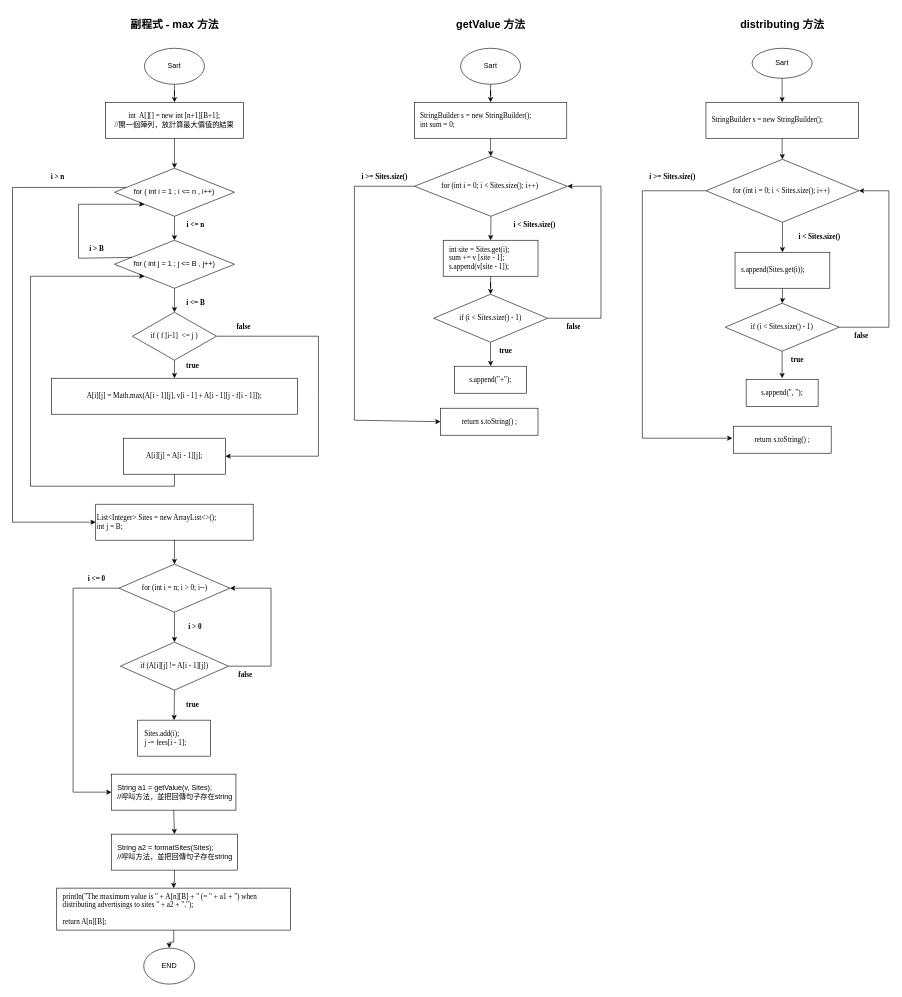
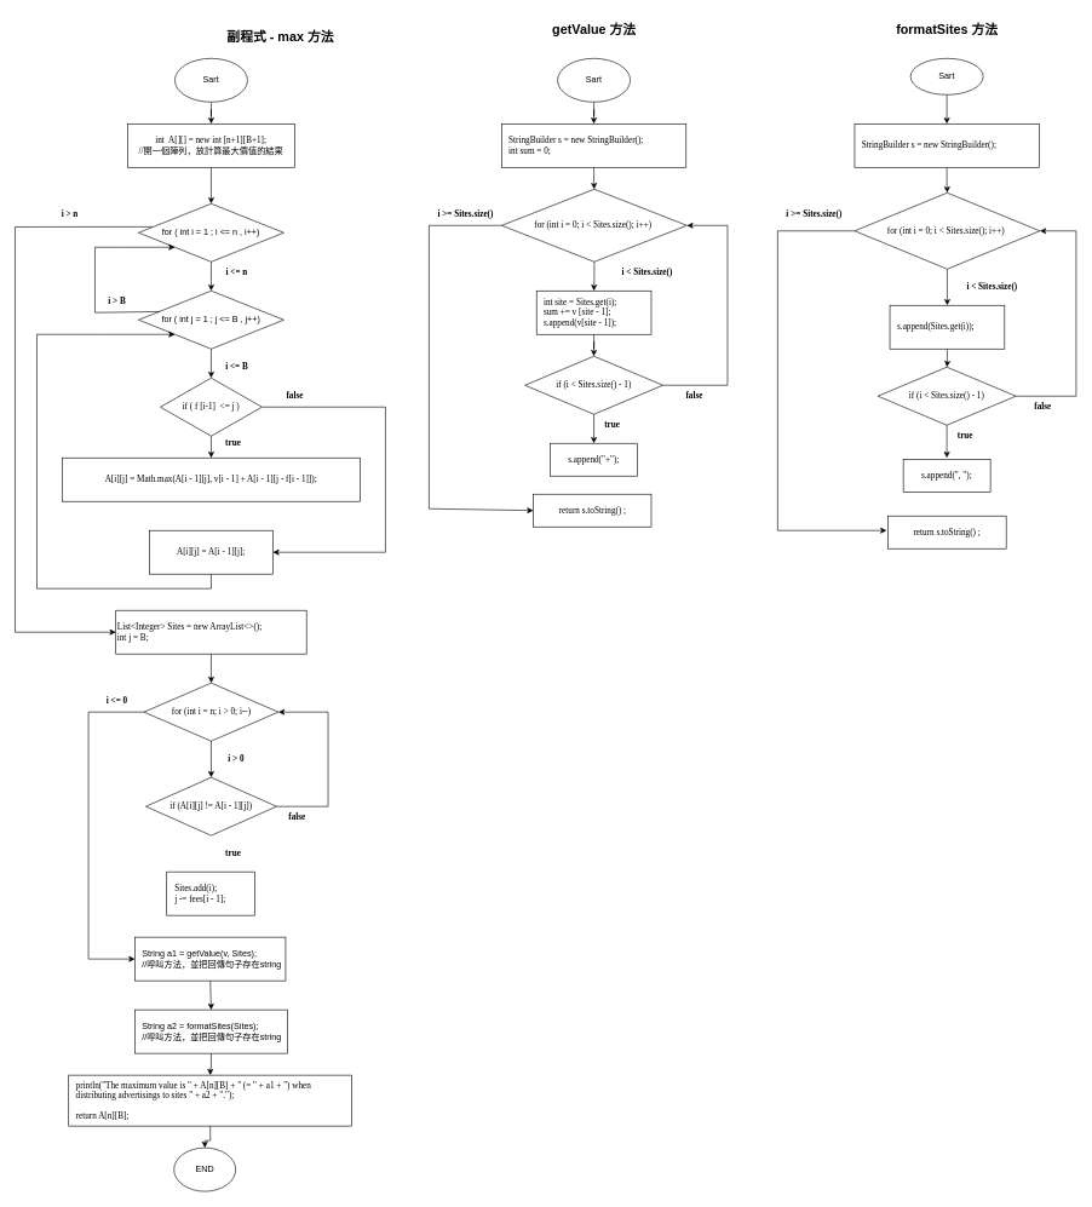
  <mxCell id="0" />
  <mxCell id="1" parent="0" />
  <mxCell id="2" value="int&amp;nbsp; A[][] = new int [n+1][B+1];&lt;br&gt;//開一個陣列，放計算最大價值的結果" style="rounded=0;whiteSpace=wrap;html=1;spacingLeft=0;fontFamily=Verdana;" vertex="1" parent="1"><mxGeometry x="175" y="170" width="230" height="60" as="geometry" /></mxCell>
  <mxCell id="3" style="edgeStyle=orthogonalEdgeStyle;rounded=0;orthogonalLoop=1;jettySize=auto;html=1;entryX=0.5;entryY=0;entryDx=0;entryDy=0;" edge="1" parent="1" source="4" target="2"><mxGeometry relative="1" as="geometry" /></mxCell>
  <mxCell id="4" value="Sart" style="ellipse;whiteSpace=wrap;html=1;" vertex="1" parent="1"><mxGeometry x="240" y="80" width="100" height="60" as="geometry" /></mxCell>
- <mxCell id="5" value="副程式 - max 方法" style="text;strokeColor=none;fillColor=none;html=1;fontSize=18;fontStyle=1;verticalAlign=middle;align=center;fontFamily=Helvetica;labelBorderColor=none;labelBackgroundColor=none;" vertex="1" parent="1"><mxGeometry x="190" y="20" width="200" height="40" as="geometry" /></mxCell>
+ <mxCell id="5" value="副程式 - max 方法" style="text;strokeColor=none;fillColor=none;html=1;fontSize=18;fontStyle=1;verticalAlign=middle;align=center;fontFamily=Helvetica;labelBorderColor=none;labelBackgroundColor=none;" vertex="1" parent="1"><mxGeometry x="285" y="30" width="200" height="40" as="geometry" /></mxCell>
  <mxCell id="6" value="for ( int i = 1 ; i &amp;lt;= n , i++)" style="rhombus;whiteSpace=wrap;html=1;" vertex="1" parent="1"><mxGeometry x="190" y="280" width="200" height="80" as="geometry" /></mxCell>
  <mxCell id="7" value="for ( int j = 1 ; j &amp;lt;= B , j++)" style="rhombus;whiteSpace=wrap;html=1;" vertex="1" parent="1"><mxGeometry x="190" y="400" width="200" height="80" as="geometry" /></mxCell>
  <mxCell id="8" value="" style="endArrow=classic;html=1;rounded=0;entryX=0.5;entryY=0;entryDx=0;entryDy=0;" edge="1" parent="1" source="2" target="6"><mxGeometry width="50" height="50" relative="1" as="geometry"><mxPoint x="90" y="270" as="sourcePoint" /><mxPoint x="140" y="220" as="targetPoint" /></mxGeometry></mxCell>
  <mxCell id="9" value="" style="endArrow=classic;html=1;rounded=0;" edge="1" parent="1" source="6"><mxGeometry width="50" height="50" relative="1" as="geometry"><mxPoint x="120" y="400" as="sourcePoint" /><mxPoint x="290" y="400" as="targetPoint" /></mxGeometry></mxCell>
  <mxCell id="10" value="i &amp;lt;= n" style="text;html=1;align=center;verticalAlign=middle;resizable=0;points=[];autosize=1;strokeColor=none;fillColor=none;fontStyle=1;fontFamily=Comic Sans MS;" vertex="1" parent="1"><mxGeometry x="295" y="360" width="60" height="30" as="geometry" /></mxCell>
  <mxCell id="11" value="i &amp;lt;= B" style="text;html=1;align=center;verticalAlign=middle;resizable=0;points=[];autosize=1;strokeColor=none;fillColor=none;fontStyle=1;fontFamily=Comic Sans MS;" vertex="1" parent="1"><mxGeometry x="295" y="490" width="60" height="30" as="geometry" /></mxCell>
  <mxCell id="12" value="if ( f [i-1]&amp;nbsp; &amp;lt;= j )" style="rhombus;whiteSpace=wrap;html=1;fontFamily=Verdana;" vertex="1" parent="1"><mxGeometry x="220" y="520" width="140" height="80" as="geometry" /></mxCell>
  <mxCell id="13" value="A[i][j] = Math.max(A[i - 1][j], v[i - 1] + A[i - 1][j - f[i - 1]]);" style="rounded=0;whiteSpace=wrap;html=1;fontFamily=Verdana;spacing=2;" vertex="1" parent="1"><mxGeometry x="85" y="630" width="410" height="60" as="geometry" /></mxCell>
  <mxCell id="14" value="A[i][j] = A[i - 1][j];" style="rounded=0;whiteSpace=wrap;html=1;fontFamily=Verdana;" vertex="1" parent="1"><mxGeometry x="205" y="730" width="170" height="60" as="geometry" /></mxCell>
  <mxCell id="15" value="" style="endArrow=classic;html=1;rounded=0;" edge="1" parent="1" source="12" target="13"><mxGeometry width="50" height="50" relative="1" as="geometry"><mxPoint x="440" y="580" as="sourcePoint" /><mxPoint x="490" y="530" as="targetPoint" /></mxGeometry></mxCell>
  <mxCell id="16" value="" style="endArrow=classic;html=1;rounded=0;exitX=0.5;exitY=1;exitDx=0;exitDy=0;" edge="1" parent="1" source="7" target="12"><mxGeometry width="50" height="50" relative="1" as="geometry"><mxPoint x="480" y="550" as="sourcePoint" /><mxPoint x="530" y="500" as="targetPoint" /></mxGeometry></mxCell>
  <mxCell id="17" value="" style="endArrow=classic;html=1;rounded=0;exitX=1;exitY=0.5;exitDx=0;exitDy=0;entryX=1;entryY=0.5;entryDx=0;entryDy=0;" edge="1" parent="1" source="12" target="14"><mxGeometry width="50" height="50" relative="1" as="geometry"><mxPoint x="450" y="580" as="sourcePoint" /><mxPoint x="500" y="530" as="targetPoint" /><Array as="points"><mxPoint x="530" y="560" /><mxPoint x="530" y="660" /><mxPoint x="530" y="760" /></Array></mxGeometry></mxCell>
  <mxCell id="18" value="true" style="text;html=1;align=center;verticalAlign=middle;resizable=0;points=[];autosize=1;strokeColor=none;fillColor=none;fontStyle=1;fontFamily=Comic Sans MS;" vertex="1" parent="1"><mxGeometry x="295" y="595" width="50" height="30" as="geometry" /></mxCell>
  <mxCell id="19" value="false" style="text;html=1;align=center;verticalAlign=middle;resizable=0;points=[];autosize=1;strokeColor=none;fillColor=none;fontStyle=1;fontFamily=Comic Sans MS;" vertex="1" parent="1"><mxGeometry x="380" y="530" width="50" height="30" as="geometry" /></mxCell>
  <mxCell id="20" value="" style="endArrow=classic;html=1;rounded=0;exitX=0.5;exitY=1;exitDx=0;exitDy=0;entryX=0;entryY=1;entryDx=0;entryDy=0;" edge="1" parent="1" source="14" target="7"><mxGeometry width="50" height="50" relative="1" as="geometry"><mxPoint x="300" y="890" as="sourcePoint" /><mxPoint x="350" y="840" as="targetPoint" /><Array as="points"><mxPoint x="290" y="810" /><mxPoint x="50" y="810" /><mxPoint x="50" y="460" /><mxPoint x="140" y="460" /></Array></mxGeometry></mxCell>
  <mxCell id="21" value="" style="endArrow=classic;html=1;rounded=0;exitX=0.146;exitY=0.357;exitDx=0;exitDy=0;exitPerimeter=0;entryX=0;entryY=1;entryDx=0;entryDy=0;" edge="1" parent="1" source="7" target="6"><mxGeometry width="50" height="50" relative="1" as="geometry"><mxPoint x="200" y="430" as="sourcePoint" /><mxPoint x="190" y="380" as="targetPoint" /><Array as="points"><mxPoint x="130" y="430" /><mxPoint x="130" y="340" /><mxPoint x="170" y="340" /></Array></mxGeometry></mxCell>
  <mxCell id="22" value="i &amp;gt; B" style="text;html=1;align=center;verticalAlign=middle;resizable=0;points=[];autosize=1;strokeColor=none;fillColor=none;fontStyle=1;fontFamily=Comic Sans MS;" vertex="1" parent="1"><mxGeometry x="135" y="400" width="50" height="30" as="geometry" /></mxCell>
  <mxCell id="23" value="" style="endArrow=classic;html=1;rounded=0;exitX=0.094;exitY=0.398;exitDx=0;exitDy=0;exitPerimeter=0;entryX=0;entryY=0.5;entryDx=0;entryDy=0;" edge="1" parent="1" source="6" target="25"><mxGeometry width="50" height="50" relative="1" as="geometry"><mxPoint x="170" y="300" as="sourcePoint" /><mxPoint x="180" y="870" as="targetPoint" /><Array as="points"><mxPoint x="20" y="312" /><mxPoint x="20" y="870" /></Array></mxGeometry></mxCell>
  <mxCell id="24" value="i &amp;gt; n" style="text;html=1;align=center;verticalAlign=middle;resizable=0;points=[];autosize=1;strokeColor=none;fillColor=none;fontStyle=1;fontFamily=Comic Sans MS;" vertex="1" parent="1"><mxGeometry x="70" y="280" width="50" height="30" as="geometry" /></mxCell>
  <mxCell id="25" value="List&amp;lt;Integer&amp;gt; Sites = new ArrayList&amp;lt;&amp;gt;();&lt;br&gt;        int j = B;" style="rounded=0;whiteSpace=wrap;html=1;fontFamily=Verdana;align=left;spacingBottom=0;" vertex="1" parent="1"><mxGeometry x="158.75" y="840" width="262.5" height="60" as="geometry" /></mxCell>
  <mxCell id="26" style="edgeStyle=orthogonalEdgeStyle;rounded=0;orthogonalLoop=1;jettySize=auto;html=1;entryX=0;entryY=0.5;entryDx=0;entryDy=0;" edge="1" parent="1" source="27" target="36"><mxGeometry relative="1" as="geometry"><mxPoint x="120" y="1330" as="targetPoint" /><Array as="points"><mxPoint x="121" y="980" /><mxPoint x="121" y="1320" /></Array></mxGeometry></mxCell>
  <mxCell id="27" value=" for (int i = n; i &amp;gt; 0; i--)" style="rhombus;whiteSpace=wrap;html=1;fontFamily=Verdana;" vertex="1" parent="1"><mxGeometry x="197.5" y="940" width="185" height="80" as="geometry" /></mxCell>
  <mxCell id="28" style="edgeStyle=orthogonalEdgeStyle;rounded=0;orthogonalLoop=1;jettySize=auto;html=1;entryX=1;entryY=0.5;entryDx=0;entryDy=0;" edge="1" parent="1" source="29" target="27"><mxGeometry relative="1" as="geometry"><mxPoint x="420" y="980" as="targetPoint" /><Array as="points"><mxPoint x="451" y="1110" /><mxPoint x="451" y="980" /></Array></mxGeometry></mxCell>
  <mxCell id="29" value="if (A[i][j] != A[i - 1][j])" style="rhombus;whiteSpace=wrap;html=1;fontFamily=Verdana;" vertex="1" parent="1"><mxGeometry x="200" y="1070" width="180" height="80" as="geometry" /></mxCell>
  <mxCell id="30" value="Sites.add(i);&lt;br&gt;                j -= fees[i - 1];" style="rounded=0;whiteSpace=wrap;html=1;align=left;fontFamily=Verdana;spacingLeft=9;" vertex="1" parent="1"><mxGeometry x="228.75" y="1200" width="121.25" height="60" as="geometry" /></mxCell>
  <mxCell id="31" value="" style="endArrow=classic;html=1;rounded=0;" edge="1" parent="1" target="27"><mxGeometry width="50" height="50" relative="1" as="geometry"><mxPoint x="290" y="900" as="sourcePoint" /><mxPoint x="540" y="990" as="targetPoint" /></mxGeometry></mxCell>
  <mxCell id="32" value="" style="endArrow=classic;html=1;rounded=0;exitX=0.5;exitY=1;exitDx=0;exitDy=0;entryX=0.5;entryY=0;entryDx=0;entryDy=0;" edge="1" parent="1" source="27" target="29"><mxGeometry width="50" height="50" relative="1" as="geometry"><mxPoint x="510" y="1060" as="sourcePoint" /><mxPoint x="560" y="1010" as="targetPoint" /></mxGeometry></mxCell>
- <mxCell id="33" value="" style="endArrow=classic;html=1;rounded=0;exitX=0.5;exitY=1;exitDx=0;exitDy=0;entryX=0.5;entryY=0;entryDx=0;entryDy=0;" edge="1" parent="1" source="29" target="30"><mxGeometry width="50" height="50" relative="1" as="geometry"><mxPoint x="400" y="1210" as="sourcePoint" /><mxPoint x="450" y="1160" as="targetPoint" /></mxGeometry></mxCell>
  <mxCell id="34" style="edgeStyle=orthogonalEdgeStyle;rounded=0;orthogonalLoop=1;jettySize=auto;html=1;entryX=0.5;entryY=0;entryDx=0;entryDy=0;" edge="1" parent="1" source="35" target="46"><mxGeometry relative="1" as="geometry" /></mxCell>
  <mxCell id="35" value="&lt;div&gt;println(&quot;The maximum value is &quot; + A[n][B] + &quot; (= &quot; + a1 + &quot;) when distributing advertisings to sites &quot; + a2 + &quot;.&quot;);&lt;/div&gt;&lt;div&gt;&amp;nbsp; &amp;nbsp;&amp;nbsp;&lt;/div&gt;&lt;div&gt;return A[n][B];&lt;/div&gt;" style="rounded=0;whiteSpace=wrap;html=1;align=left;fontFamily=Verdana;spacingLeft=8;" vertex="1" parent="1"><mxGeometry x="93.75" y="1480" width="390" height="70" as="geometry" /></mxCell>
  <mxCell id="36" value="String a1 = getValue(v, Sites);&lt;br&gt;//呼叫方法，並把回傳句子存在string" style="rounded=0;whiteSpace=wrap;html=1;align=left;spacingLeft=8;" vertex="1" parent="1"><mxGeometry x="185" y="1290" width="207.5" height="60" as="geometry" /></mxCell>
  <mxCell id="37" style="edgeStyle=orthogonalEdgeStyle;rounded=0;orthogonalLoop=1;jettySize=auto;html=1;entryX=0.5;entryY=0;entryDx=0;entryDy=0;" edge="1" parent="1" source="38" target="35"><mxGeometry relative="1" as="geometry" /></mxCell>
  <mxCell id="38" value="String a2 =&amp;nbsp;formatSites(Sites);&lt;br&gt;//呼叫方法，並把回傳句子存在string" style="rounded=0;whiteSpace=wrap;html=1;align=left;spacingLeft=8;" vertex="1" parent="1"><mxGeometry x="185" y="1390" width="210" height="60" as="geometry" /></mxCell>
  <mxCell id="39" value="" style="endArrow=classic;html=1;rounded=0;exitX=0.5;exitY=1;exitDx=0;exitDy=0;entryX=0.5;entryY=0;entryDx=0;entryDy=0;" edge="1" parent="1" source="36" target="38"><mxGeometry width="50" height="50" relative="1" as="geometry"><mxPoint x="500" y="1350" as="sourcePoint" /><mxPoint x="550" y="1300" as="targetPoint" /></mxGeometry></mxCell>
  <mxCell id="40" value="i &amp;gt; 0" style="text;html=1;align=center;verticalAlign=middle;resizable=0;points=[];autosize=1;strokeColor=none;fillColor=none;fontStyle=1;fontFamily=Comic Sans MS;" vertex="1" parent="1"><mxGeometry x="298.75" y="1030" width="50" height="30" as="geometry" /></mxCell>
  <mxCell id="41" value="true" style="text;html=1;align=center;verticalAlign=middle;resizable=0;points=[];autosize=1;strokeColor=none;fillColor=none;fontStyle=1;fontFamily=Comic Sans MS;" vertex="1" parent="1"><mxGeometry x="295" y="1160" width="50" height="30" as="geometry" /></mxCell>
  <mxCell id="42" value="false" style="text;html=1;align=center;verticalAlign=middle;resizable=0;points=[];autosize=1;strokeColor=none;fillColor=none;fontStyle=1;fontFamily=Comic Sans MS;" vertex="1" parent="1"><mxGeometry x="382.5" y="1110" width="50" height="30" as="geometry" /></mxCell>
  <mxCell id="43" value="i &amp;lt;= 0" style="text;html=1;align=center;verticalAlign=middle;resizable=0;points=[];autosize=1;strokeColor=none;fillColor=none;fontStyle=1;fontFamily=Comic Sans MS;" vertex="1" parent="1"><mxGeometry x="130" y="950" width="60" height="30" as="geometry" /></mxCell>
  <mxCell id="44" value="getValue 方法" style="text;strokeColor=none;fillColor=none;html=1;fontSize=18;fontStyle=1;verticalAlign=middle;align=center;fontFamily=Helvetica;labelBorderColor=none;labelBackgroundColor=none;" vertex="1" parent="1"><mxGeometry x="717" y="20" width="200" height="40" as="geometry" /></mxCell>
- <mxCell id="45" value="distributing 方法" style="text;strokeColor=none;fillColor=none;html=1;fontSize=18;fontStyle=1;verticalAlign=middle;align=center;fontFamily=Helvetica;labelBorderColor=none;labelBackgroundColor=none;" vertex="1" parent="1"><mxGeometry x="1203" y="20" width="200" height="40" as="geometry" /></mxCell>
+ <mxCell id="45" value="formatSites 方法" style="text;strokeColor=none;fillColor=none;html=1;fontSize=18;fontStyle=1;verticalAlign=middle;align=center;fontFamily=Helvetica;labelBorderColor=none;labelBackgroundColor=none;" vertex="1" parent="1"><mxGeometry x="1203" y="20" width="200" height="40" as="geometry" /></mxCell>
  <mxCell id="46" value="END" style="ellipse;whiteSpace=wrap;html=1;" vertex="1" parent="1"><mxGeometry x="238.75" y="1580" width="85" height="60" as="geometry" /></mxCell>
  <mxCell id="47" style="edgeStyle=orthogonalEdgeStyle;rounded=0;orthogonalLoop=1;jettySize=auto;html=1;" edge="1" parent="1" source="48" target="52"><mxGeometry relative="1" as="geometry" /></mxCell>
  <mxCell id="48" value="Sart" style="ellipse;whiteSpace=wrap;html=1;" vertex="1" parent="1"><mxGeometry x="767" y="80" width="100" height="60" as="geometry" /></mxCell>
  <mxCell id="49" style="edgeStyle=orthogonalEdgeStyle;rounded=0;orthogonalLoop=1;jettySize=auto;html=1;entryX=0.5;entryY=0;entryDx=0;entryDy=0;" edge="1" parent="1" source="50" target="68"><mxGeometry relative="1" as="geometry" /></mxCell>
  <mxCell id="50" value="Sart" style="ellipse;whiteSpace=wrap;html=1;" vertex="1" parent="1"><mxGeometry x="1253" y="80" width="100" height="50" as="geometry" /></mxCell>
  <mxCell id="51" style="edgeStyle=orthogonalEdgeStyle;rounded=0;orthogonalLoop=1;jettySize=auto;html=1;entryX=0.5;entryY=0;entryDx=0;entryDy=0;" edge="1" parent="1" source="52" target="54"><mxGeometry relative="1" as="geometry" /></mxCell>
  <mxCell id="52" value="StringBuilder s = new StringBuilder();&lt;br&gt;&lt;div style=&quot;&quot;&gt;&lt;span style=&quot;background-color: initial;&quot;&gt;int sum = 0;&lt;/span&gt;&lt;/div&gt;" style="rounded=0;whiteSpace=wrap;html=1;fontFamily=Verdana;align=left;spacingLeft=8;" vertex="1" parent="1"><mxGeometry x="690" y="170" width="254" height="60" as="geometry" /></mxCell>
  <mxCell id="53" style="edgeStyle=orthogonalEdgeStyle;rounded=0;orthogonalLoop=1;jettySize=auto;html=1;entryX=0.5;entryY=0;entryDx=0;entryDy=0;" edge="1" parent="1" source="54" target="56"><mxGeometry relative="1" as="geometry" /></mxCell>
  <mxCell id="54" value="for (int i = 0; i &amp;lt; Sites.size(); i++)&amp;nbsp;" style="rhombus;whiteSpace=wrap;html=1;fontFamily=Verdana;" vertex="1" parent="1"><mxGeometry x="690" y="260" width="255" height="100" as="geometry" /></mxCell>
  <mxCell id="55" style="edgeStyle=orthogonalEdgeStyle;rounded=0;orthogonalLoop=1;jettySize=auto;html=1;entryX=0.5;entryY=0;entryDx=0;entryDy=0;" edge="1" parent="1" source="56" target="59"><mxGeometry relative="1" as="geometry" /></mxCell>
  <mxCell id="56" value="int site = Sites.get(i);&lt;br&gt;sum += v [site - 1];&lt;br&gt;s.append(v[site - 1]);" style="rounded=0;whiteSpace=wrap;html=1;fontFamily=Verdana;align=left;spacingLeft=8;" vertex="1" parent="1"><mxGeometry x="738" y="400" width="158" height="60" as="geometry" /></mxCell>
  <mxCell id="57" style="edgeStyle=orthogonalEdgeStyle;rounded=0;orthogonalLoop=1;jettySize=auto;html=1;exitX=0.5;exitY=1;exitDx=0;exitDy=0;entryX=0.5;entryY=0;entryDx=0;entryDy=0;" edge="1" parent="1" source="59" target="60"><mxGeometry relative="1" as="geometry" /></mxCell>
  <mxCell id="58" style="edgeStyle=orthogonalEdgeStyle;rounded=0;orthogonalLoop=1;jettySize=auto;html=1;entryX=1;entryY=0.5;entryDx=0;entryDy=0;" edge="1" parent="1" source="59" target="54"><mxGeometry relative="1" as="geometry"><mxPoint x="1000" y="310" as="targetPoint" /><Array as="points"><mxPoint x="1001" y="530" /><mxPoint x="1001" y="310" /></Array></mxGeometry></mxCell>
  <mxCell id="59" value="if (i &amp;lt; Sites.size() - 1)" style="rhombus;whiteSpace=wrap;html=1;fontFamily=Verdana;" vertex="1" parent="1"><mxGeometry x="722" y="490" width="190" height="80" as="geometry" /></mxCell>
  <mxCell id="60" value="s.append(&quot;+&quot;);" style="rounded=0;whiteSpace=wrap;html=1;fontFamily=Verdana;" vertex="1" parent="1"><mxGeometry x="757" y="610" width="120" height="45" as="geometry" /></mxCell>
  <mxCell id="61" value="i &amp;lt; Sites.size()" style="text;html=1;align=center;verticalAlign=middle;resizable=0;points=[];autosize=1;strokeColor=none;fillColor=none;fontStyle=1;fontFamily=Comic Sans MS;" vertex="1" parent="1"><mxGeometry x="835" y="360" width="110" height="30" as="geometry" /></mxCell>
  <mxCell id="62" value="i &amp;gt;= Sites.size()" style="text;html=1;align=center;verticalAlign=middle;resizable=0;points=[];autosize=1;strokeColor=none;fillColor=none;fontStyle=1;fontFamily=Comic Sans MS;" vertex="1" parent="1"><mxGeometry x="580" y="280" width="120" height="30" as="geometry" /></mxCell>
  <mxCell id="63" value="return s.toString() ;" style="rounded=0;whiteSpace=wrap;html=1;fontFamily=Verdana;" vertex="1" parent="1"><mxGeometry x="733.5" y="680" width="162.5" height="45" as="geometry" /></mxCell>
  <mxCell id="64" value="true" style="text;html=1;align=center;verticalAlign=middle;resizable=0;points=[];autosize=1;strokeColor=none;fillColor=none;fontStyle=1;fontFamily=Comic Sans MS;" vertex="1" parent="1"><mxGeometry x="817" y="570" width="50" height="30" as="geometry" /></mxCell>
  <mxCell id="65" value="false" style="text;html=1;align=center;verticalAlign=middle;resizable=0;points=[];autosize=1;strokeColor=none;fillColor=none;fontStyle=1;fontFamily=Comic Sans MS;" vertex="1" parent="1"><mxGeometry x="930" y="530" width="50" height="30" as="geometry" /></mxCell>
  <mxCell id="66" value="" style="endArrow=classic;html=1;rounded=0;exitX=0;exitY=0.5;exitDx=0;exitDy=0;entryX=0;entryY=0.5;entryDx=0;entryDy=0;" edge="1" parent="1" source="54" target="63"><mxGeometry width="50" height="50" relative="1" as="geometry"><mxPoint x="620" y="500" as="sourcePoint" /><mxPoint x="670" y="450" as="targetPoint" /><Array as="points"><mxPoint x="590" y="310" /><mxPoint x="590" y="700" /></Array></mxGeometry></mxCell>
  <mxCell id="67" style="edgeStyle=orthogonalEdgeStyle;rounded=0;orthogonalLoop=1;jettySize=auto;html=1;entryX=0.5;entryY=0;entryDx=0;entryDy=0;" edge="1" parent="1" source="68" target="71"><mxGeometry relative="1" as="geometry" /></mxCell>
  <mxCell id="68" value="StringBuilder s = new StringBuilder();" style="rounded=0;whiteSpace=wrap;html=1;fontFamily=Verdana;align=left;spacingLeft=8;" vertex="1" parent="1"><mxGeometry x="1176" y="170" width="254" height="60" as="geometry" /></mxCell>
  <mxCell id="69" style="edgeStyle=orthogonalEdgeStyle;rounded=0;orthogonalLoop=1;jettySize=auto;html=1;entryX=0.5;entryY=0;entryDx=0;entryDy=0;" edge="1" parent="1" source="71" target="73"><mxGeometry relative="1" as="geometry" /></mxCell>
  <mxCell id="70" style="edgeStyle=orthogonalEdgeStyle;rounded=0;orthogonalLoop=1;jettySize=auto;html=1;" edge="1" parent="1" source="71"><mxGeometry relative="1" as="geometry"><mxPoint x="1220" y="730" as="targetPoint" /><Array as="points"><mxPoint x="1070" y="318" /><mxPoint x="1070" y="730" /></Array></mxGeometry></mxCell>
  <mxCell id="71" value="for (int i = 0; i &amp;lt; Sites.size(); i++)&amp;nbsp;" style="rhombus;whiteSpace=wrap;html=1;fontFamily=Verdana;" vertex="1" parent="1"><mxGeometry x="1176" y="265" width="255" height="105" as="geometry" /></mxCell>
  <mxCell id="72" style="edgeStyle=orthogonalEdgeStyle;rounded=0;orthogonalLoop=1;jettySize=auto;html=1;entryX=0.5;entryY=0;entryDx=0;entryDy=0;" edge="1" parent="1" source="73" target="76"><mxGeometry relative="1" as="geometry" /></mxCell>
  <mxCell id="73" value="s.append(Sites.get(i));" style="rounded=0;whiteSpace=wrap;html=1;fontFamily=Verdana;align=left;spacingLeft=8;" vertex="1" parent="1"><mxGeometry x="1224.5" y="420" width="158" height="60" as="geometry" /></mxCell>
  <mxCell id="74" style="edgeStyle=orthogonalEdgeStyle;rounded=0;orthogonalLoop=1;jettySize=auto;html=1;" edge="1" parent="1" source="76"><mxGeometry relative="1" as="geometry"><mxPoint x="1303" y="630" as="targetPoint" /></mxGeometry></mxCell>
  <mxCell id="75" style="edgeStyle=orthogonalEdgeStyle;rounded=0;orthogonalLoop=1;jettySize=auto;html=1;entryX=1;entryY=0.5;entryDx=0;entryDy=0;" edge="1" parent="1" source="76" target="71"><mxGeometry relative="1" as="geometry"><mxPoint x="1480" y="320" as="targetPoint" /><Array as="points"><mxPoint x="1481" y="545" /><mxPoint x="1481" y="318" /></Array></mxGeometry></mxCell>
  <mxCell id="76" value="if (i &amp;lt; Sites.size() - 1)" style="rhombus;whiteSpace=wrap;html=1;fontFamily=Verdana;" vertex="1" parent="1"><mxGeometry x="1208" y="505" width="190" height="80" as="geometry" /></mxCell>
  <mxCell id="77" value="s.append(&quot;, &quot;);" style="rounded=0;whiteSpace=wrap;html=1;fontFamily=Verdana;" vertex="1" parent="1"><mxGeometry x="1243" y="632" width="120" height="45" as="geometry" /></mxCell>
  <mxCell id="78" value="return s.toString() ;" style="rounded=0;whiteSpace=wrap;html=1;fontFamily=Verdana;" vertex="1" parent="1"><mxGeometry x="1222.25" y="710" width="162.5" height="45" as="geometry" /></mxCell>
  <mxCell id="79" value="i &amp;lt; Sites.size()" style="text;html=1;align=center;verticalAlign=middle;resizable=0;points=[];autosize=1;strokeColor=none;fillColor=none;fontStyle=1;fontFamily=Comic Sans MS;" vertex="1" parent="1"><mxGeometry x="1310" y="380" width="110" height="30" as="geometry" /></mxCell>
  <mxCell id="80" value="true" style="text;html=1;align=center;verticalAlign=middle;resizable=0;points=[];autosize=1;strokeColor=none;fillColor=none;fontStyle=1;fontFamily=Comic Sans MS;" vertex="1" parent="1"><mxGeometry x="1303" y="585" width="50" height="30" as="geometry" /></mxCell>
  <mxCell id="81" value="false" style="text;html=1;align=center;verticalAlign=middle;resizable=0;points=[];autosize=1;strokeColor=none;fillColor=none;fontStyle=1;fontFamily=Comic Sans MS;" vertex="1" parent="1"><mxGeometry x="1410" y="545" width="50" height="30" as="geometry" /></mxCell>
  <mxCell id="82" value="i &amp;gt;= Sites.size()" style="text;html=1;align=center;verticalAlign=middle;resizable=0;points=[];autosize=1;strokeColor=none;fillColor=none;fontStyle=1;fontFamily=Comic Sans MS;" vertex="1" parent="1"><mxGeometry x="1060" y="280" width="120" height="30" as="geometry" /></mxCell>
